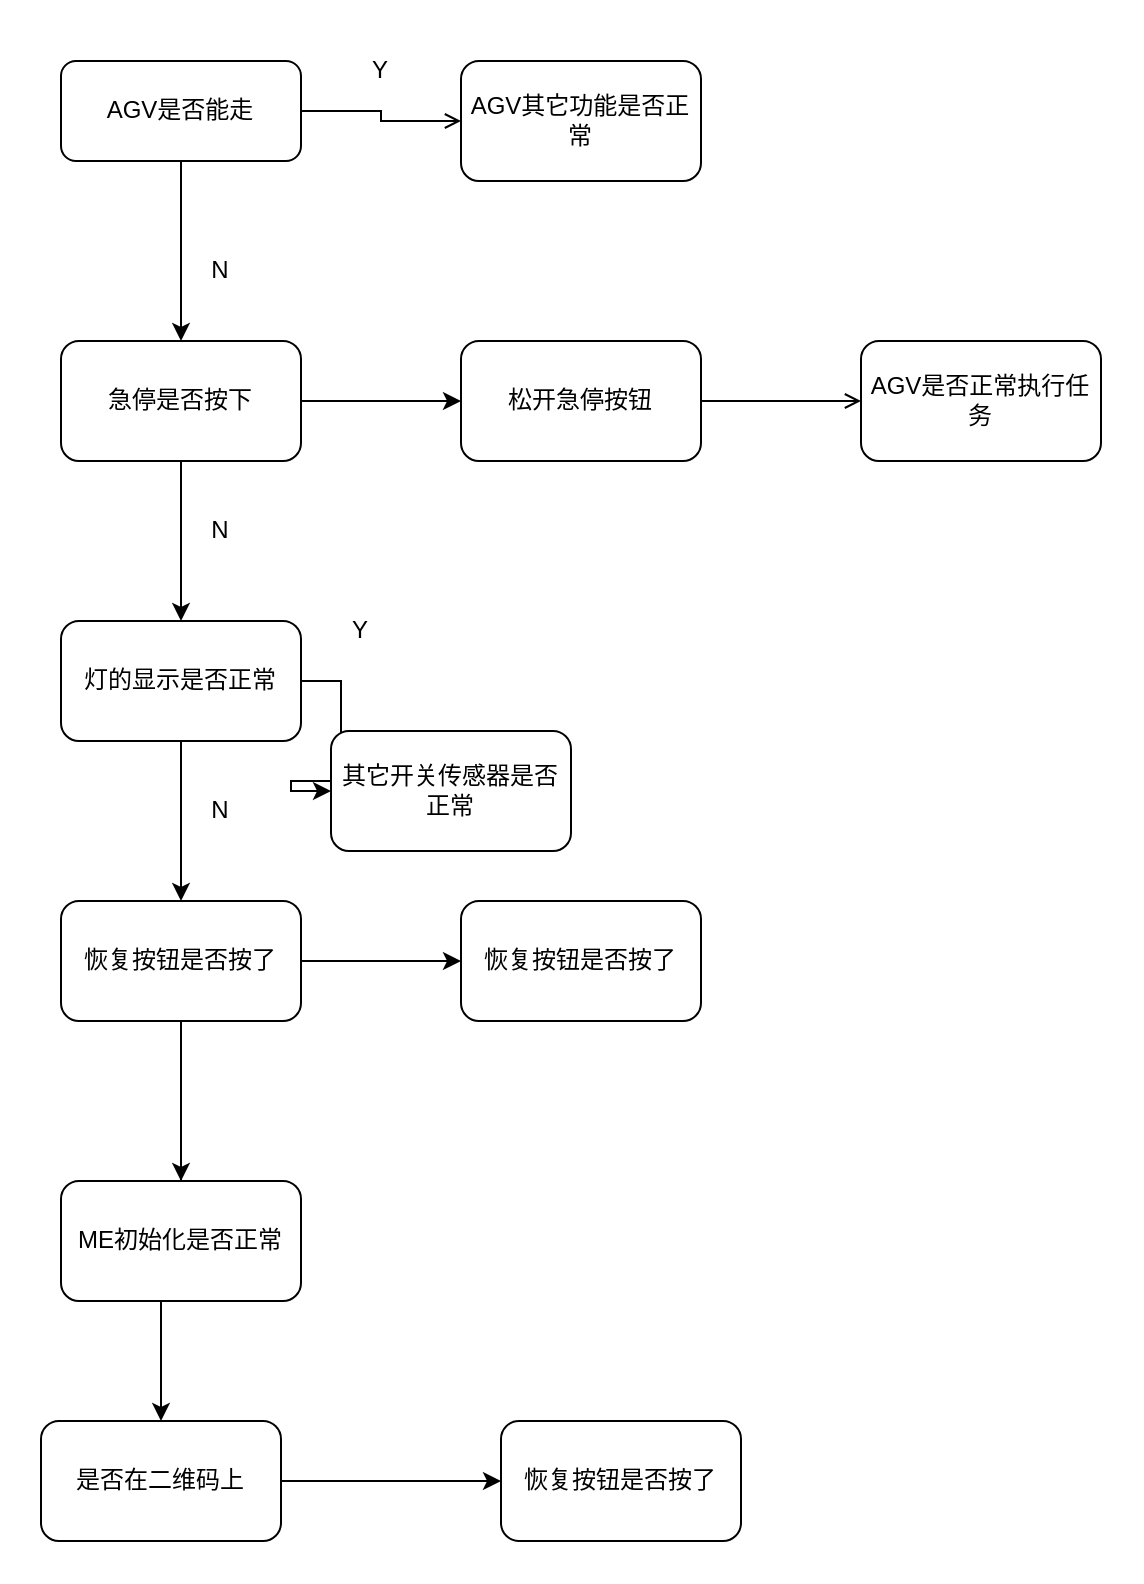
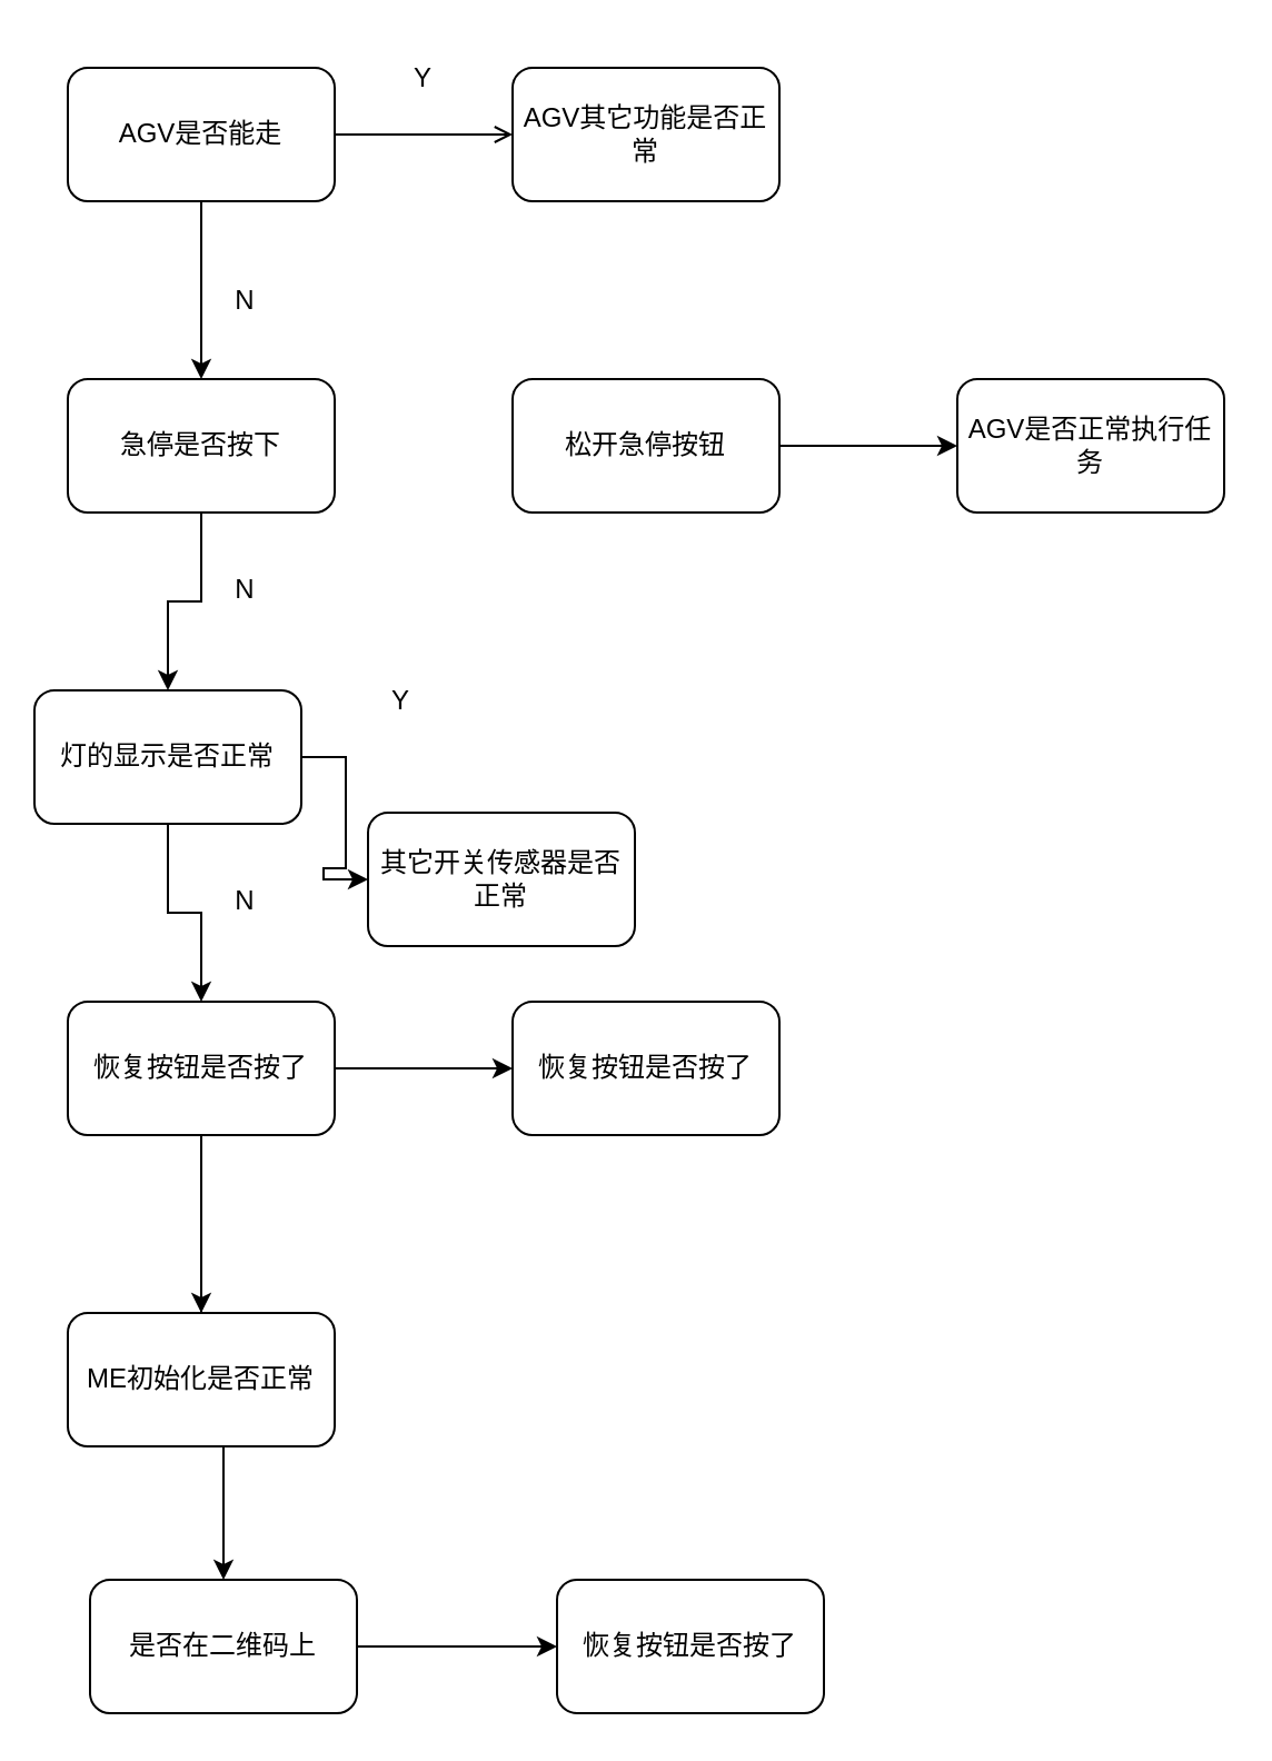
  <mxCell id="0" />
  <mxCell id="1" parent="0" />
  <mxCell id="2" value="" style="edgeStyle=orthogonalEdgeStyle;rounded=0;orthogonalLoop=1;jettySize=auto;html=1;" edge="1" parent="1" source="4" target="7"><mxGeometry relative="1" as="geometry" /></mxCell>
  <mxCell id="3" value="" style="edgeStyle=orthogonalEdgeStyle;rounded=0;orthogonalLoop=1;jettySize=auto;html=1;endArrow=open;" edge="1" parent="1" source="4" target="13"><mxGeometry relative="1" as="geometry" /></mxCell>
- <mxCell id="4" value="AGV是否能走" style="rounded=1;whiteSpace=wrap;html=1;" vertex="1" parent="1"><mxGeometry x="30" y="30" width="120" height="50" as="geometry" /></mxCell>
+ <mxCell id="4" value="AGV是否能走" style="rounded=1;whiteSpace=wrap;html=1;" vertex="1" parent="1"><mxGeometry x="30" y="30" width="120" height="60" as="geometry" /></mxCell>
  <mxCell id="5" value="" style="edgeStyle=orthogonalEdgeStyle;rounded=0;orthogonalLoop=1;jettySize=auto;html=1;" edge="1" parent="1" source="7" target="11"><mxGeometry relative="1" as="geometry" /></mxCell>
- <mxCell id="6" value="" style="edgeStyle=orthogonalEdgeStyle;rounded=0;orthogonalLoop=1;jettySize=auto;html=1;" edge="1" parent="1" source="7" target="28"><mxGeometry relative="1" as="geometry" /></mxCell>
  <mxCell id="7" value="急停是否按下" style="rounded=1;whiteSpace=wrap;html=1;" vertex="1" parent="1"><mxGeometry x="30" y="170" width="120" height="60" as="geometry" /></mxCell>
  <mxCell id="8" value="N" style="text;html=1;strokeColor=none;fillColor=none;align=center;verticalAlign=middle;whiteSpace=wrap;rounded=0;" vertex="1" parent="1"><mxGeometry x="80" y="120" width="60" height="30" as="geometry" /></mxCell>
  <mxCell id="9" value="" style="edgeStyle=orthogonalEdgeStyle;rounded=0;orthogonalLoop=1;jettySize=auto;html=1;" edge="1" parent="1" source="11" target="18"><mxGeometry relative="1" as="geometry" /></mxCell>
  <mxCell id="10" value="" style="edgeStyle=orthogonalEdgeStyle;rounded=0;orthogonalLoop=1;jettySize=auto;html=1;" edge="1" parent="1" source="11" target="19"><mxGeometry relative="1" as="geometry" /></mxCell>
- <mxCell id="11" value="灯的显示是否正常" style="rounded=1;whiteSpace=wrap;html=1;" vertex="1" parent="1"><mxGeometry x="30" y="310" width="120" height="60" as="geometry" /></mxCell>
+ <mxCell id="11" value="灯的显示是否正常" style="rounded=1;whiteSpace=wrap;html=1;" vertex="1" parent="1"><mxGeometry x="15" y="310" width="120" height="60" as="geometry" /></mxCell>
  <mxCell id="12" value="N" style="text;html=1;strokeColor=none;fillColor=none;align=center;verticalAlign=middle;whiteSpace=wrap;rounded=0;" vertex="1" parent="1"><mxGeometry x="80" y="250" width="60" height="30" as="geometry" /></mxCell>
  <mxCell id="13" value="AGV其它功能是否正常" style="rounded=1;whiteSpace=wrap;html=1;" vertex="1" parent="1"><mxGeometry x="230" y="30" width="120" height="60" as="geometry" /></mxCell>
  <mxCell id="14" value="Y" style="text;html=1;strokeColor=none;fillColor=none;align=center;verticalAlign=middle;whiteSpace=wrap;rounded=0;" vertex="1" parent="1"><mxGeometry x="160" y="20" width="60" height="30" as="geometry" /></mxCell>
  <mxCell id="15" value="" style="edgeStyle=orthogonalEdgeStyle;rounded=0;orthogonalLoop=1;jettySize=auto;html=1;" edge="1" parent="1" source="18" target="22"><mxGeometry relative="1" as="geometry" /></mxCell>
  <mxCell id="16" value="" style="edgeStyle=orthogonalEdgeStyle;rounded=0;orthogonalLoop=1;jettySize=auto;html=1;" edge="1" parent="1" source="18" target="24"><mxGeometry relative="1" as="geometry" /></mxCell>
  <mxCell id="17" value="" style="edgeStyle=orthogonalEdgeStyle;rounded=0;orthogonalLoop=1;jettySize=auto;html=1;" edge="1" parent="1" source="18" target="26"><mxGeometry relative="1" as="geometry" /></mxCell>
  <mxCell id="18" value="恢复按钮是否按了" style="rounded=1;whiteSpace=wrap;html=1;" vertex="1" parent="1"><mxGeometry x="30" y="450" width="120" height="60" as="geometry" /></mxCell>
  <mxCell id="19" value="其它开关传感器是否正常" style="rounded=1;whiteSpace=wrap;html=1;" vertex="1" parent="1"><mxGeometry x="165" y="365" width="120" height="60" as="geometry" /></mxCell>
  <mxCell id="20" value="N" style="text;html=1;strokeColor=none;fillColor=none;align=center;verticalAlign=middle;whiteSpace=wrap;rounded=0;" vertex="1" parent="1"><mxGeometry x="80" y="390" width="60" height="30" as="geometry" /></mxCell>
  <mxCell id="21" value="Y" style="text;html=1;strokeColor=none;fillColor=none;align=center;verticalAlign=middle;whiteSpace=wrap;rounded=0;" vertex="1" parent="1"><mxGeometry x="150" y="300" width="60" height="30" as="geometry" /></mxCell>
  <mxCell id="22" value="ME初始化是否正常" style="rounded=1;whiteSpace=wrap;html=1;" vertex="1" parent="1"><mxGeometry x="30" y="590" width="120" height="60" as="geometry" /></mxCell>
  <mxCell id="23" value="" style="edgeStyle=orthogonalEdgeStyle;rounded=0;orthogonalLoop=1;jettySize=auto;html=1;" edge="1" parent="1" source="24" target="25"><mxGeometry relative="1" as="geometry" /></mxCell>
- <mxCell id="24" value="是否在二维码上" style="rounded=1;whiteSpace=wrap;html=1;" vertex="1" parent="1"><mxGeometry x="20" y="710" width="120" height="60" as="geometry" /></mxCell>
+ <mxCell id="24" value="是否在二维码上" style="rounded=1;whiteSpace=wrap;html=1;" vertex="1" parent="1"><mxGeometry x="40" y="710" width="120" height="60" as="geometry" /></mxCell>
  <mxCell id="25" value="恢复按钮是否按了" style="rounded=1;whiteSpace=wrap;html=1;" vertex="1" parent="1"><mxGeometry x="250" y="710" width="120" height="60" as="geometry" /></mxCell>
  <mxCell id="26" value="恢复按钮是否按了" style="rounded=1;whiteSpace=wrap;html=1;" vertex="1" parent="1"><mxGeometry x="230" y="450" width="120" height="60" as="geometry" /></mxCell>
- <mxCell id="27" value="" style="edgeStyle=orthogonalEdgeStyle;rounded=0;orthogonalLoop=1;jettySize=auto;html=1;endArrow=open;" edge="1" parent="1" source="28" target="29"><mxGeometry relative="1" as="geometry" /></mxCell>
+ <mxCell id="27" value="" style="edgeStyle=orthogonalEdgeStyle;rounded=0;orthogonalLoop=1;jettySize=auto;html=1;" edge="1" parent="1" source="28" target="29"><mxGeometry relative="1" as="geometry" /></mxCell>
  <mxCell id="28" value="松开急停按钮" style="rounded=1;whiteSpace=wrap;html=1;" vertex="1" parent="1"><mxGeometry x="230" y="170" width="120" height="60" as="geometry" /></mxCell>
  <mxCell id="29" value="AGV是否正常执行任务" style="rounded=1;whiteSpace=wrap;html=1;" vertex="1" parent="1"><mxGeometry x="430" y="170" width="120" height="60" as="geometry" /></mxCell>
